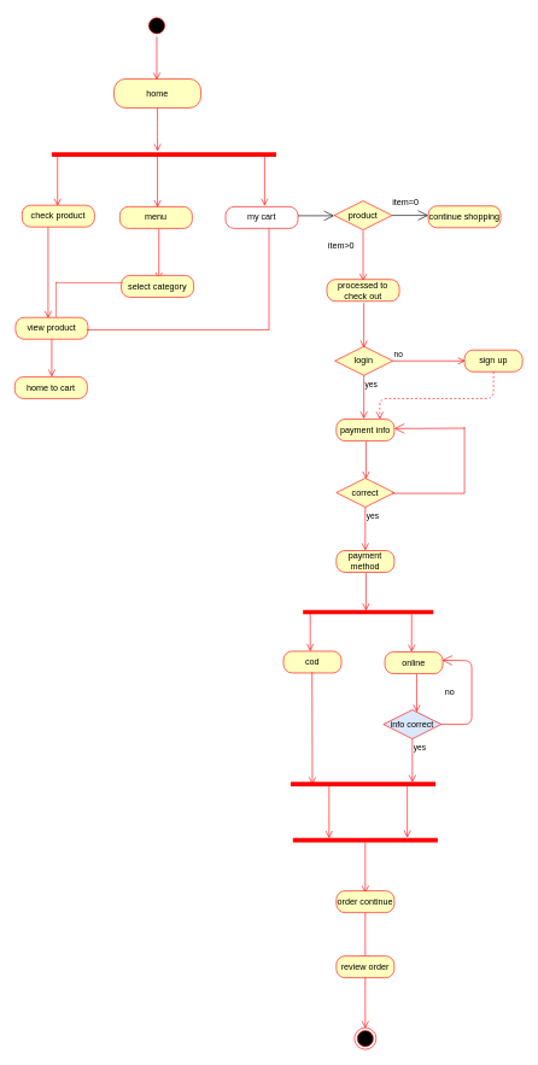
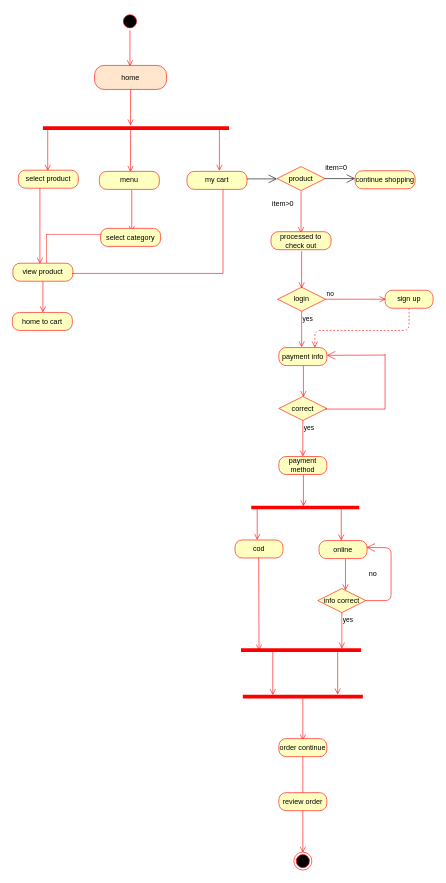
  <mxCell id="0" />
  <mxCell id="1" parent="0" />
  <mxCell id="2" value="" style="ellipse;html=1;shape=startState;fillColor=#000000;strokeColor=#ff0000;" parent="1" vertex="1"><mxGeometry x="201" width="30" height="30" as="geometry" y="20" /></mxCell>
  <mxCell id="3" value="" style="edgeStyle=orthogonalEdgeStyle;html=1;verticalAlign=bottom;endArrow=open;endSize=8;strokeColor=#ff0000;" parent="1" source="2" edge="1"><mxGeometry relative="1" as="geometry"><mxPoint x="216" y="110" as="targetPoint" /></mxGeometry></mxCell>
- <mxCell id="4" value="home" style="rounded=1;whiteSpace=wrap;html=1;arcSize=40;fontColor=#000000;fillColor=#ffffc0;strokeColor=#ff0000;" parent="1" vertex="1"><mxGeometry x="157" y="108.5" width="120" height="40" as="geometry" /></mxCell>
+ <mxCell id="4" value="home" style="rounded=1;whiteSpace=wrap;html=1;arcSize=40;fontColor=#000000;fillColor=#ffe6cc;strokeColor=#ff0000;" parent="1" vertex="1"><mxGeometry x="157" y="108.5" width="120" height="40" as="geometry" /></mxCell>
  <mxCell id="5" value="" style="edgeStyle=orthogonalEdgeStyle;html=1;verticalAlign=bottom;endArrow=open;endSize=8;strokeColor=#ff0000;" parent="1" source="4" edge="1"><mxGeometry relative="1" as="geometry"><mxPoint x="217" y="208.5" as="targetPoint" /></mxGeometry></mxCell>
  <mxCell id="6" value="" style="shape=line;html=1;strokeWidth=6;strokeColor=#ff0000;" parent="1" vertex="1"><mxGeometry x="71" y="208" width="310" height="10" as="geometry" /></mxCell>
  <mxCell id="7" value="" style="edgeStyle=orthogonalEdgeStyle;html=1;verticalAlign=bottom;endArrow=open;endSize=8;strokeColor=#ff0000;" parent="1" edge="1"><mxGeometry relative="1" as="geometry"><mxPoint x="217" y="286" as="targetPoint" /><mxPoint x="217" y="216" as="sourcePoint" /></mxGeometry></mxCell>
  <mxCell id="8" value="" style="edgeStyle=orthogonalEdgeStyle;html=1;verticalAlign=bottom;endArrow=open;endSize=8;strokeColor=#ff0000;" parent="1" edge="1"><mxGeometry relative="1" as="geometry"><mxPoint x="365" y="284" as="targetPoint" /><mxPoint x="365" y="214" as="sourcePoint" /></mxGeometry></mxCell>
  <mxCell id="9" value="" style="edgeStyle=orthogonalEdgeStyle;html=1;verticalAlign=bottom;endArrow=open;endSize=8;strokeColor=#ff0000;" parent="1" edge="1"><mxGeometry relative="1" as="geometry"><mxPoint x="79" y="284" as="targetPoint" /><mxPoint x="79" y="214" as="sourcePoint" /></mxGeometry></mxCell>
- <mxCell id="10" value="check product" style="rounded=1;whiteSpace=wrap;html=1;arcSize=40;fontColor=#000000;fillColor=#ffffc0;strokeColor=#ff0000;" parent="1" vertex="1"><mxGeometry x="30" y="283" width="100" height="30" as="geometry" /></mxCell>
+ <mxCell id="10" value="select product" style="rounded=1;whiteSpace=wrap;html=1;arcSize=40;fontColor=#000000;fillColor=#ffffc0;strokeColor=#ff0000;" parent="1" vertex="1"><mxGeometry x="30" y="283" width="100" height="30" as="geometry" /></mxCell>
  <mxCell id="11" value="menu" style="rounded=1;whiteSpace=wrap;html=1;arcSize=40;fontColor=#000000;fillColor=#ffffc0;strokeColor=#ff0000;" parent="1" vertex="1"><mxGeometry x="165" y="285" width="100" height="30" as="geometry" /></mxCell>
- <mxCell id="12" value="my cart" style="rounded=1;whiteSpace=wrap;html=1;arcSize=40;fontColor=#000000;fillColor=#ffffff;strokeColor=#ff0000;" parent="1" vertex="1"><mxGeometry x="311" y="285" width="100" height="30" as="geometry" /></mxCell>
+ <mxCell id="12" value="my cart" style="rounded=1;whiteSpace=wrap;html=1;arcSize=40;fontColor=#000000;fillColor=#ffffc0;strokeColor=#ff0000;" parent="1" vertex="1"><mxGeometry x="311" y="285" width="100" height="30" as="geometry" /></mxCell>
  <mxCell id="13" value="" style="edgeStyle=orthogonalEdgeStyle;html=1;verticalAlign=bottom;endArrow=open;endSize=8;strokeColor=#ff0000;" parent="1" edge="1"><mxGeometry relative="1" as="geometry"><mxPoint x="219" y="386" as="targetPoint" /><mxPoint x="219" y="316" as="sourcePoint" /></mxGeometry></mxCell>
  <mxCell id="14" value="select category" style="rounded=1;whiteSpace=wrap;html=1;arcSize=40;fontColor=#000000;fillColor=#ffffc0;strokeColor=#ff0000;" parent="1" vertex="1"><mxGeometry x="167" y="380" width="100" height="30" as="geometry" /></mxCell>
  <mxCell id="15" value="" style="edgeStyle=orthogonalEdgeStyle;html=1;verticalAlign=bottom;endArrow=open;endSize=8;strokeColor=#ff0000;entryX=0.52;entryY=0.133;entryDx=0;entryDy=0;entryPerimeter=0;" parent="1" edge="1"><mxGeometry relative="1" as="geometry"><mxPoint x="66" y="439" as="targetPoint" /><mxPoint x="66" y="313" as="sourcePoint" /></mxGeometry></mxCell>
  <mxCell id="16" value="view product" style="rounded=1;whiteSpace=wrap;html=1;arcSize=40;fontColor=#000000;fillColor=#ffffc0;strokeColor=#ff0000;" parent="1" vertex="1"><mxGeometry x="21" y="438" width="100" height="30" as="geometry" /></mxCell>
  <mxCell id="17" value="" style="shape=partialRectangle;whiteSpace=wrap;html=1;top=0;left=0;fillColor=none;strokeColor=#FF0000;" parent="1" vertex="1"><mxGeometry x="120" y="316" width="251" height="139" as="geometry" /></mxCell>
  <mxCell id="18" value="" style="shape=partialRectangle;whiteSpace=wrap;html=1;bottom=0;right=0;fillColor=none;strokeColor=#FF3333;" parent="1" vertex="1"><mxGeometry x="77" y="390" width="91" height="47" as="geometry" /></mxCell>
  <mxCell id="19" value="" style="edgeStyle=orthogonalEdgeStyle;html=1;verticalAlign=bottom;endArrow=open;endSize=8;strokeColor=#ff0000;" parent="1" edge="1"><mxGeometry relative="1" as="geometry"><mxPoint x="71" y="520" as="targetPoint" /><mxPoint x="71" y="468" as="sourcePoint" /></mxGeometry></mxCell>
  <mxCell id="20" value="home to cart" style="rounded=1;whiteSpace=wrap;html=1;arcSize=40;fontColor=#000000;fillColor=#ffffc0;strokeColor=#ff0000;" parent="1" vertex="1"><mxGeometry x="20" y="520" width="100" height="30" as="geometry" /></mxCell>
  <mxCell id="21" value="product" style="rhombus;whiteSpace=wrap;html=1;fillColor=#ffffc0;strokeColor=#ff0000;" parent="1" vertex="1"><mxGeometry x="461" y="277" width="80" height="40" as="geometry" /></mxCell>
  <mxCell id="22" value="" style="endArrow=open;endFill=1;endSize=12;html=1;" parent="1" edge="1"><mxGeometry width="160" relative="1" as="geometry"><mxPoint x="411" y="297.5" as="sourcePoint" /><mxPoint x="461" y="297.5" as="targetPoint" /></mxGeometry></mxCell>
  <mxCell id="23" value="" style="edgeStyle=orthogonalEdgeStyle;html=1;verticalAlign=bottom;endArrow=open;endSize=8;strokeColor=#ff0000;" parent="1" edge="1"><mxGeometry relative="1" as="geometry"><mxPoint x="501" y="388" as="targetPoint" /><mxPoint x="501" y="318" as="sourcePoint" /></mxGeometry></mxCell>
  <mxCell id="24" value="processed to check out" style="rounded=1;whiteSpace=wrap;html=1;arcSize=40;fontColor=#000000;fillColor=#ffffc0;strokeColor=#ff0000;" parent="1" vertex="1"><mxGeometry x="451" y="385.5" width="100" height="30" as="geometry" /></mxCell>
  <mxCell id="25" value="item&amp;gt;0" style="text;html=1;strokeColor=none;fillColor=none;align=center;verticalAlign=middle;whiteSpace=wrap;rounded=0;" parent="1" vertex="1"><mxGeometry x="451" y="330" width="40" height="20" as="geometry" /></mxCell>
  <mxCell id="26" value="item=0" style="text;html=1;strokeColor=none;fillColor=none;align=center;verticalAlign=middle;whiteSpace=wrap;rounded=0;" parent="1" vertex="1"><mxGeometry x="540" y="270" width="40" height="20" as="geometry" /></mxCell>
  <mxCell id="27" value="" style="endArrow=open;endFill=1;endSize=12;html=1;" parent="1" edge="1"><mxGeometry width="160" relative="1" as="geometry"><mxPoint x="541" y="297" as="sourcePoint" /><mxPoint x="591" y="297" as="targetPoint" /></mxGeometry></mxCell>
  <mxCell id="28" value="continue shopping" style="rounded=1;whiteSpace=wrap;html=1;arcSize=40;fontColor=#000000;fillColor=#ffffc0;strokeColor=#ff0000;" parent="1" vertex="1"><mxGeometry x="591" y="284" width="100" height="30" as="geometry" /></mxCell>
  <mxCell id="29" value="login" style="rhombus;whiteSpace=wrap;html=1;fillColor=#ffffc0;strokeColor=#ff0000;" parent="1" vertex="1"><mxGeometry x="462" y="478" width="80" height="40" as="geometry" /></mxCell>
  <mxCell id="30" value="no" style="edgeStyle=orthogonalEdgeStyle;html=1;align=left;verticalAlign=bottom;endArrow=open;endSize=8;strokeColor=#ff0000;" parent="1" source="29" edge="1"><mxGeometry x="-1" relative="1" as="geometry"><mxPoint x="642" y="498" as="targetPoint" /></mxGeometry></mxCell>
  <mxCell id="31" value="yes" style="edgeStyle=orthogonalEdgeStyle;html=1;align=left;verticalAlign=top;endArrow=open;endSize=8;strokeColor=#ff0000;" parent="1" source="29" edge="1"><mxGeometry x="-1" relative="1" as="geometry"><mxPoint x="502" y="578" as="targetPoint" /></mxGeometry></mxCell>
  <mxCell id="32" value="" style="edgeStyle=orthogonalEdgeStyle;html=1;verticalAlign=bottom;endArrow=open;endSize=8;strokeColor=#ff0000;" parent="1" edge="1"><mxGeometry relative="1" as="geometry"><mxPoint x="502" y="480" as="targetPoint" /><mxPoint x="502" y="418" as="sourcePoint" /></mxGeometry></mxCell>
  <mxCell id="33" value="sign up" style="rounded=1;whiteSpace=wrap;html=1;arcSize=40;fontColor=#000000;fillColor=#ffffc0;strokeColor=#ff0000;" parent="1" vertex="1"><mxGeometry x="641" y="483" width="80" height="30" as="geometry" /></mxCell>
  <mxCell id="34" value="payment info" style="rounded=1;whiteSpace=wrap;html=1;arcSize=40;fontColor=#000000;fillColor=#ffffc0;strokeColor=#ff0000;" parent="1" vertex="1"><mxGeometry x="464" y="578.5" width="80" height="30" as="geometry" /></mxCell>
  <mxCell id="35" value="" style="edgeStyle=orthogonalEdgeStyle;html=1;verticalAlign=bottom;endArrow=open;endSize=8;strokeColor=#ff0000;" parent="1" edge="1"><mxGeometry relative="1" as="geometry"><mxPoint x="505" y="661" as="targetPoint" /><mxPoint x="505" y="609" as="sourcePoint" /></mxGeometry></mxCell>
  <mxCell id="36" value="correct" style="rhombus;whiteSpace=wrap;html=1;fillColor=#ffffc0;strokeColor=#ff0000;" parent="1" vertex="1"><mxGeometry x="464" y="660" width="80" height="40" as="geometry" /></mxCell>
  <mxCell id="37" value="yes" style="edgeStyle=orthogonalEdgeStyle;html=1;align=left;verticalAlign=top;endArrow=open;endSize=8;strokeColor=#ff0000;" parent="1" source="36" edge="1"><mxGeometry x="-1" relative="1" as="geometry"><mxPoint x="504" y="760" as="targetPoint" /></mxGeometry></mxCell>
  <mxCell id="38" value="" style="shape=partialRectangle;whiteSpace=wrap;html=1;top=0;left=0;fillColor=none;strokeColor=#FF0000;" parent="1" vertex="1"><mxGeometry x="542" y="590" width="99" height="91" as="geometry" /></mxCell>
  <mxCell id="39" value="" style="endArrow=open;endFill=1;endSize=12;html=1;entryX=1;entryY=0.5;entryDx=0;entryDy=0;strokeColor=#FF0000;" parent="1" edge="1"><mxGeometry width="160" relative="1" as="geometry"><mxPoint x="641" y="591" as="sourcePoint" /><mxPoint x="544" y="591.5" as="targetPoint" /></mxGeometry></mxCell>
  <mxCell id="40" value="payment method" style="rounded=1;whiteSpace=wrap;html=1;arcSize=40;fontColor=#000000;fillColor=#ffffc0;strokeColor=#ff0000;" parent="1" vertex="1"><mxGeometry x="464" y="760" width="80" height="30" as="geometry" /></mxCell>
  <mxCell id="41" value="" style="shape=line;html=1;strokeWidth=6;strokeColor=#ff0000;" parent="1" vertex="1"><mxGeometry x="418" y="840" width="180" height="10" as="geometry" /></mxCell>
  <mxCell id="42" value="" style="edgeStyle=orthogonalEdgeStyle;html=1;verticalAlign=bottom;endArrow=open;endSize=8;strokeColor=#ff0000;" parent="1" edge="1"><mxGeometry relative="1" as="geometry"><mxPoint x="505" y="843" as="targetPoint" /><mxPoint x="505" y="791" as="sourcePoint" /></mxGeometry></mxCell>
  <mxCell id="43" value="cod" style="rounded=1;whiteSpace=wrap;html=1;arcSize=40;fontColor=#000000;fillColor=#ffffc0;strokeColor=#ff0000;" parent="1" vertex="1"><mxGeometry x="391" y="899" width="80" height="30" as="geometry" /></mxCell>
  <mxCell id="44" value="" style="edgeStyle=orthogonalEdgeStyle;html=1;verticalAlign=bottom;endArrow=open;endSize=8;strokeColor=#ff0000;" parent="1" edge="1"><mxGeometry relative="1" as="geometry"><mxPoint x="428" y="899" as="targetPoint" /><mxPoint x="428" y="847" as="sourcePoint" /></mxGeometry></mxCell>
  <mxCell id="45" value="online" style="rounded=1;whiteSpace=wrap;html=1;arcSize=40;fontColor=#000000;fillColor=#ffffc0;strokeColor=#ff0000;" parent="1" vertex="1"><mxGeometry x="531" y="900" width="80" height="30" as="geometry" /></mxCell>
  <mxCell id="46" value="" style="edgeStyle=orthogonalEdgeStyle;html=1;verticalAlign=bottom;endArrow=open;endSize=8;strokeColor=#ff0000;" parent="1" edge="1"><mxGeometry relative="1" as="geometry"><mxPoint x="568" y="900" as="targetPoint" /><mxPoint x="568" y="848" as="sourcePoint" /></mxGeometry></mxCell>
- <mxCell id="47" value="info correct" style="rhombus;whiteSpace=wrap;html=1;fillColor=#dae8fc;strokeColor=#ff0000;" parent="1" vertex="1"><mxGeometry x="529" y="980" width="80" height="40" as="geometry" /></mxCell>
+ <mxCell id="47" value="info correct" style="rhombus;whiteSpace=wrap;html=1;fillColor=#ffffc0;strokeColor=#ff0000;" parent="1" vertex="1"><mxGeometry x="529" y="980" width="80" height="40" as="geometry" /></mxCell>
  <mxCell id="48" value="yes" style="edgeStyle=orthogonalEdgeStyle;html=1;align=left;verticalAlign=top;endArrow=open;endSize=8;strokeColor=#ff0000;" parent="1" source="47" edge="1"><mxGeometry x="-1" relative="1" as="geometry"><mxPoint x="569" y="1080" as="targetPoint" /></mxGeometry></mxCell>
  <mxCell id="49" value="" style="endArrow=open;endFill=1;endSize=12;html=1;entryX=1;entryY=0.5;entryDx=0;entryDy=0;exitX=1;exitY=0.5;exitDx=0;exitDy=0;strokeColor=#FF0000;" parent="1" edge="1" source="47"><mxGeometry width="160" relative="1" as="geometry"><mxPoint x="660" y="912" as="sourcePoint" /><mxPoint x="610" y="911.5" as="targetPoint" /><Array as="points"><mxPoint x="651" y="1000" /><mxPoint x="651" y="912" /></Array></mxGeometry></mxCell>
  <mxCell id="50" value="no" style="text;html=1;strokeColor=none;fillColor=none;align=center;verticalAlign=middle;whiteSpace=wrap;rounded=0;" parent="1" vertex="1"><mxGeometry x="601" y="945" width="40" height="20" as="geometry" /></mxCell>
  <mxCell id="51" value="" style="edgeStyle=orthogonalEdgeStyle;html=1;verticalAlign=bottom;endArrow=open;endSize=8;strokeColor=#ff0000;" parent="1" edge="1"><mxGeometry relative="1" as="geometry"><mxPoint x="575" y="983" as="targetPoint" /><mxPoint x="575" y="931" as="sourcePoint" /></mxGeometry></mxCell>
  <mxCell id="52" value="" style="shape=line;html=1;strokeWidth=6;strokeColor=#ff0000;" parent="1" vertex="1"><mxGeometry x="401" y="1077.5" width="200" height="10" as="geometry" /></mxCell>
  <mxCell id="53" value="" style="edgeStyle=orthogonalEdgeStyle;html=1;verticalAlign=bottom;endArrow=open;endSize=8;strokeColor=#ff0000;" parent="1" edge="1"><mxGeometry relative="1" as="geometry"><mxPoint x="454" y="1157.5" as="targetPoint" /><mxPoint x="454" y="1085.5" as="sourcePoint" /></mxGeometry></mxCell>
  <mxCell id="54" value="" style="edgeStyle=orthogonalEdgeStyle;html=1;verticalAlign=bottom;endArrow=open;endSize=8;strokeColor=#ff0000;" parent="1" edge="1"><mxGeometry relative="1" as="geometry"><mxPoint x="562" y="1156.5" as="targetPoint" /><mxPoint x="562" y="1084.5" as="sourcePoint" /></mxGeometry></mxCell>
  <mxCell id="55" value="" style="shape=line;html=1;strokeWidth=6;strokeColor=#ff0000;" parent="1" vertex="1"><mxGeometry x="404" y="1155" width="200" height="10" as="geometry" /></mxCell>
  <mxCell id="56" value="" style="edgeStyle=orthogonalEdgeStyle;html=1;verticalAlign=bottom;endArrow=open;endSize=8;strokeColor=#ff0000;" parent="1" edge="1"><mxGeometry relative="1" as="geometry"><mxPoint x="504" y="1233" as="targetPoint" /><mxPoint x="504" y="1163" as="sourcePoint" /></mxGeometry></mxCell>
  <mxCell id="57" value="order continue" style="rounded=1;whiteSpace=wrap;html=1;arcSize=40;fontColor=#000000;fillColor=#ffffc0;strokeColor=#ff0000;" parent="1" vertex="1"><mxGeometry x="464" y="1230" width="80" height="30" as="geometry" /></mxCell>
  <mxCell id="58" value="" style="edgeStyle=orthogonalEdgeStyle;html=1;verticalAlign=bottom;endArrow=open;endSize=8;strokeColor=#ff0000;" parent="1" edge="1"><mxGeometry relative="1" as="geometry"><mxPoint x="504" y="1330" as="targetPoint" /><mxPoint x="504" y="1260" as="sourcePoint" /></mxGeometry></mxCell>
  <mxCell id="59" value="review order" style="rounded=1;whiteSpace=wrap;html=1;arcSize=40;fontColor=#000000;fillColor=#ffffc0;strokeColor=#ff0000;" parent="1" vertex="1"><mxGeometry x="464" y="1320" width="80" height="30" as="geometry" /></mxCell>
  <mxCell id="60" value="" style="edgeStyle=orthogonalEdgeStyle;html=1;verticalAlign=bottom;endArrow=open;endSize=8;strokeColor=#ff0000;" parent="1" edge="1"><mxGeometry relative="1" as="geometry"><mxPoint x="504" y="1420" as="targetPoint" /><mxPoint x="504" y="1350" as="sourcePoint" /></mxGeometry></mxCell>
  <mxCell id="61" value="" style="ellipse;html=1;shape=endState;fillColor=#000000;strokeColor=#ff0000;" parent="1" vertex="1"><mxGeometry x="489" y="1419" width="30" height="30" as="geometry" /></mxCell>
  <mxCell id="62" value="" style="edgeStyle=orthogonalEdgeStyle;html=1;verticalAlign=bottom;endArrow=open;endSize=8;strokeColor=#ff0000;entryX=0.15;entryY=0.57;entryDx=0;entryDy=0;entryPerimeter=0;" edge="1" parent="1" target="52"><mxGeometry relative="1" as="geometry"><mxPoint x="430.5" y="1000" as="targetPoint" /><mxPoint x="430.5" y="928" as="sourcePoint" /></mxGeometry></mxCell>
  <mxCell id="63" value="" style="edgeStyle=orthogonalEdgeStyle;html=1;align=left;verticalAlign=bottom;endArrow=open;endSize=8;strokeColor=#ff0000;exitX=0.5;exitY=1;exitDx=0;exitDy=0;entryX=0.75;entryY=0;entryDx=0;entryDy=0;dashed=1;" edge="1" parent="1" source="33" target="34"><mxGeometry x="-1" relative="1" as="geometry"><mxPoint x="501" y="550" as="targetPoint" /><mxPoint x="609" y="540" as="sourcePoint" /><Array as="points"><mxPoint x="681" y="550" /><mxPoint x="524" y="550" /></Array></mxGeometry></mxCell>
